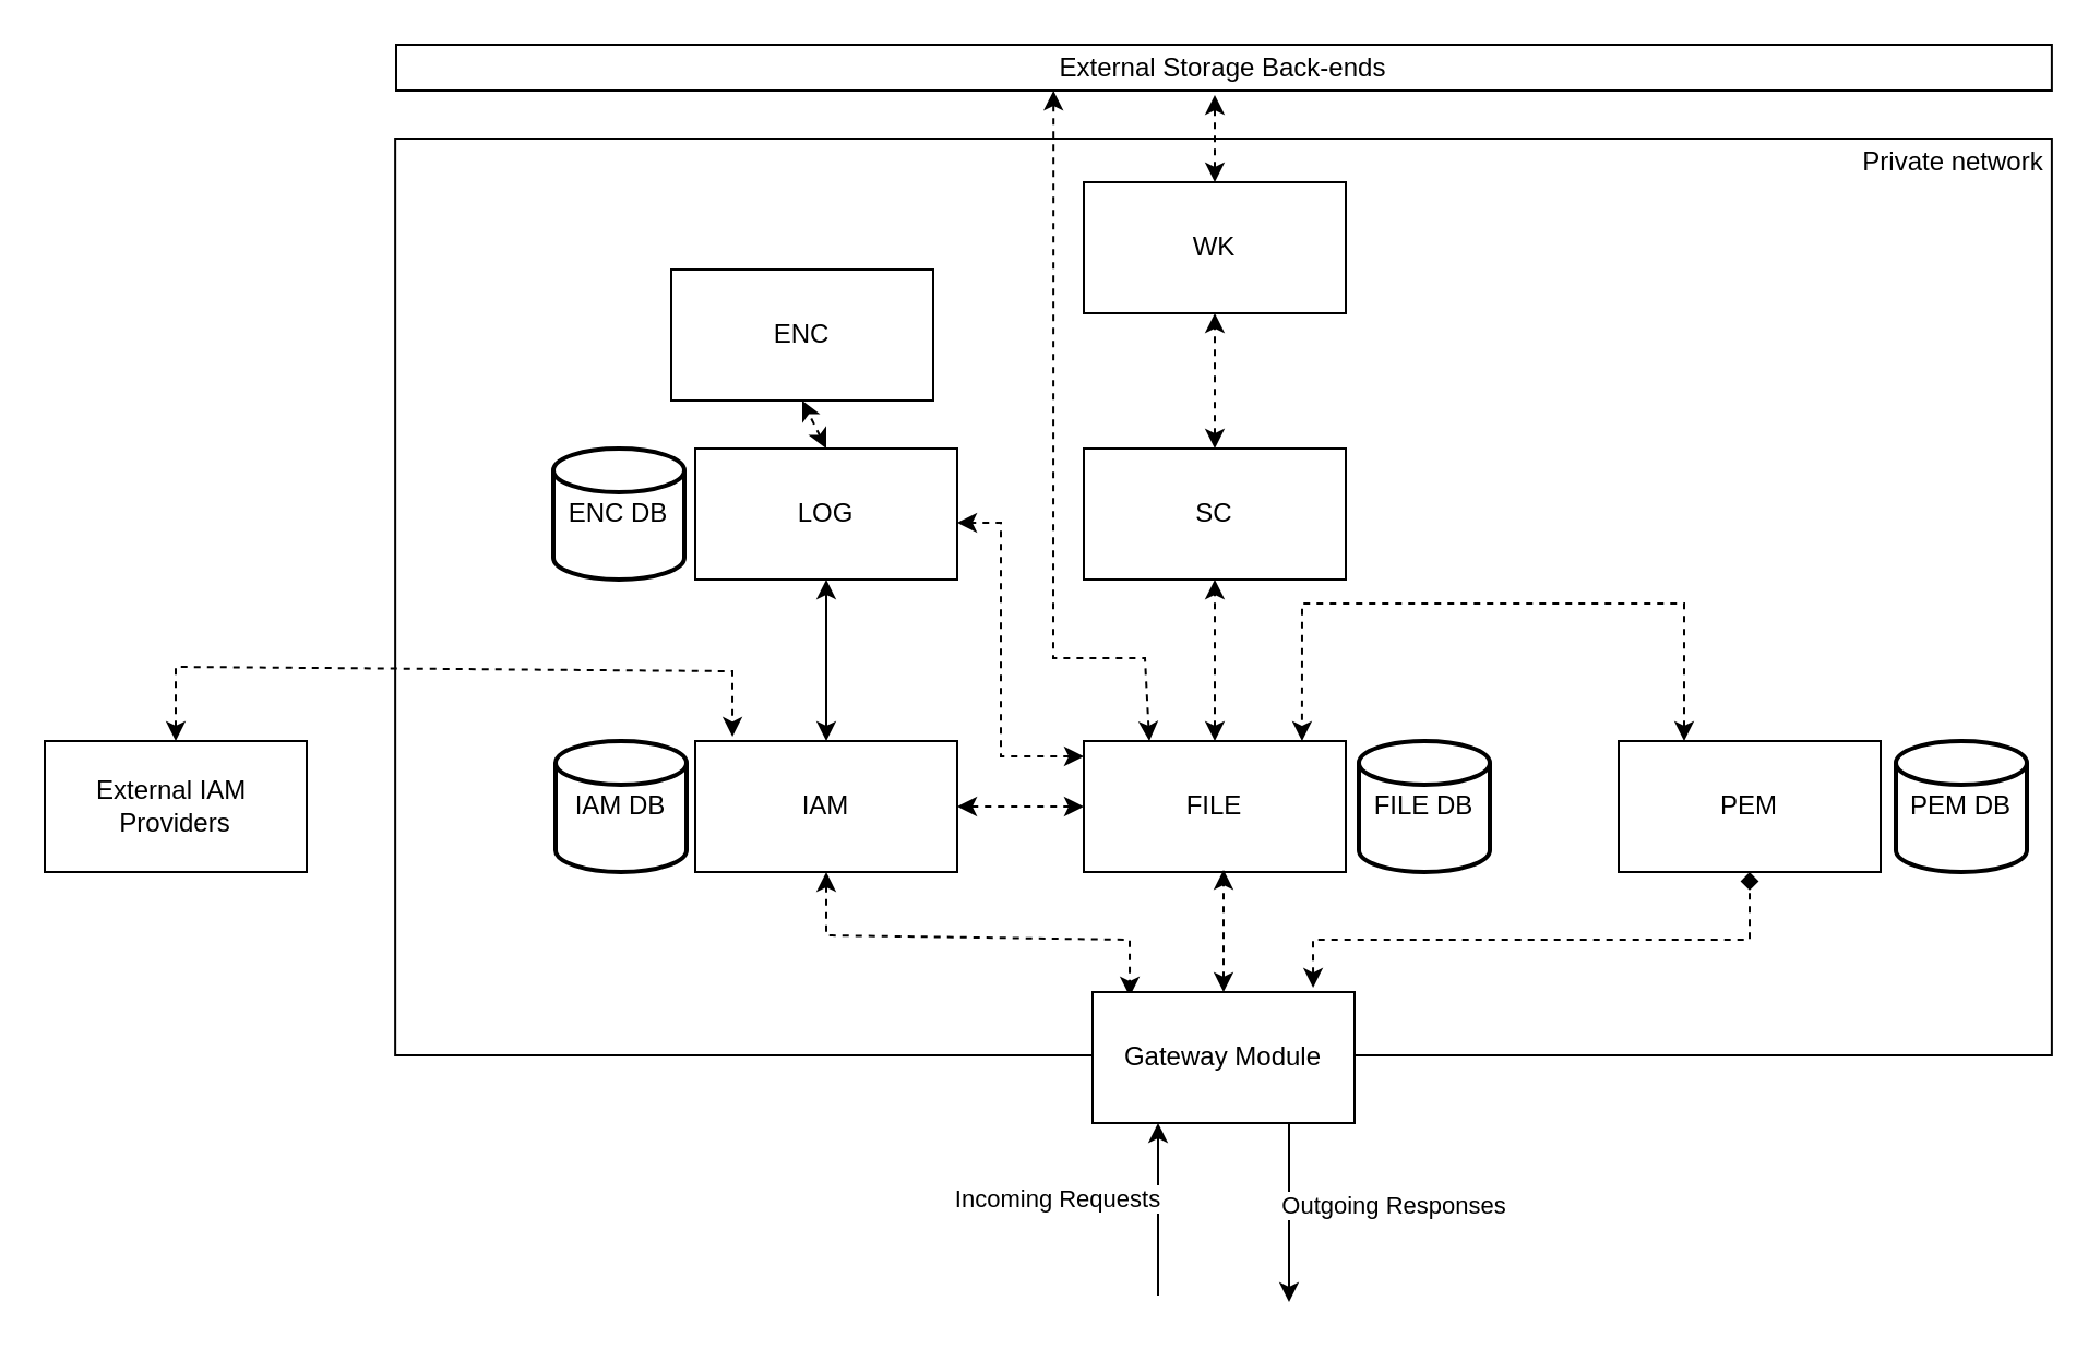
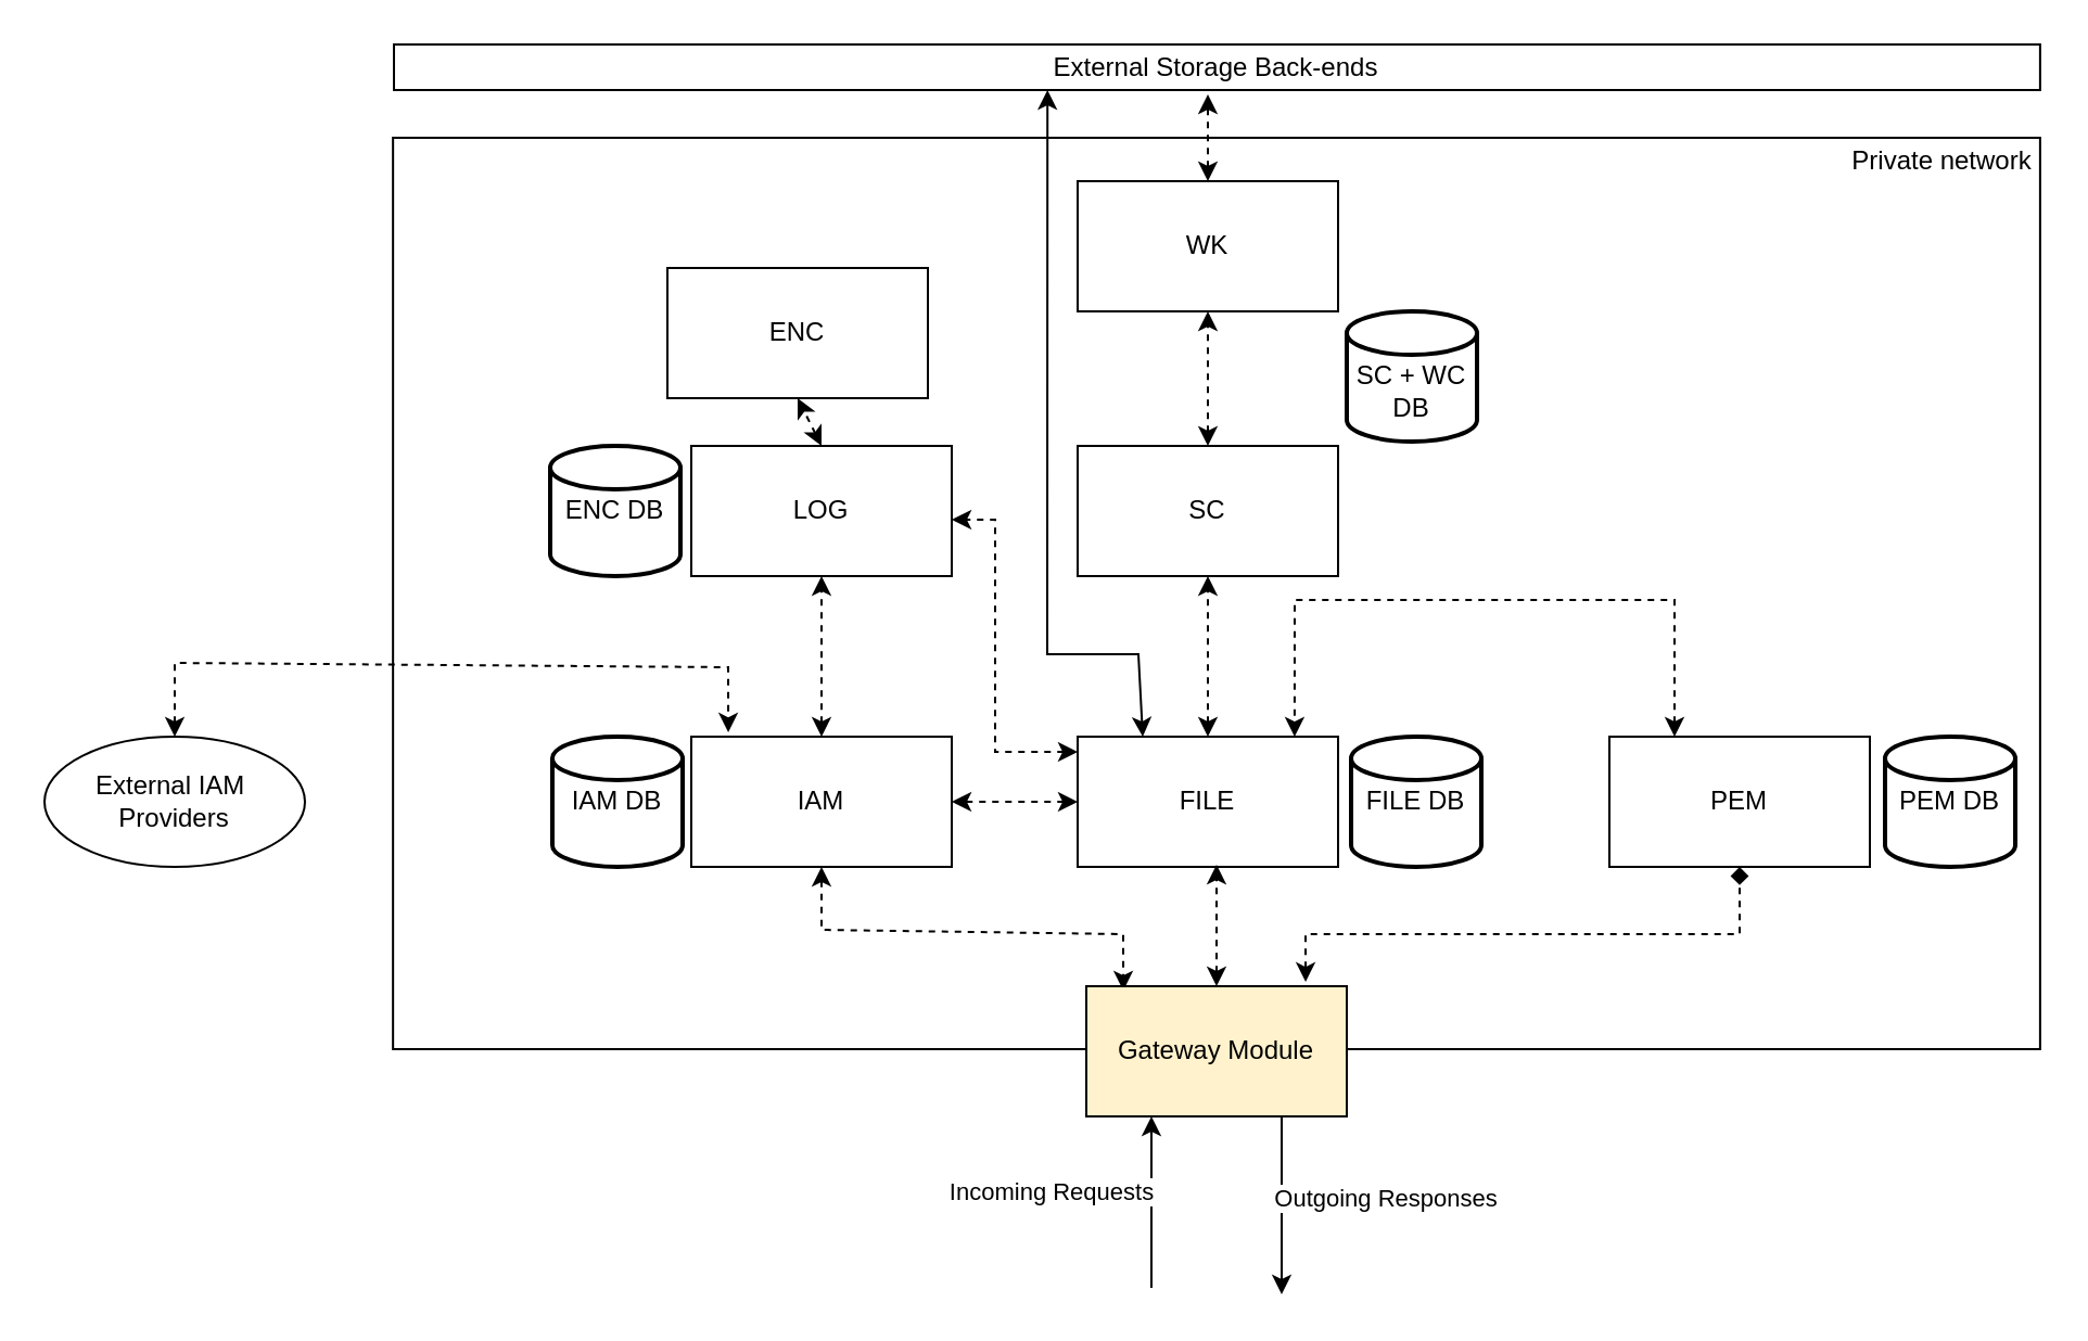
  <mxCell id="0" />
  <mxCell id="1" parent="0" />
  <mxCell id="2" value="ENC" style="rounded=0;whiteSpace=wrap;html=1;" vertex="1" parent="1"><mxGeometry x="307" y="123" width="120" height="60" as="geometry" /></mxCell>
  <mxCell id="3" value="" style="group" vertex="1" connectable="0" parent="1"><mxGeometry x="496" y="339" width="186" height="60" as="geometry" /></mxCell>
  <mxCell id="4" value="FILE" style="rounded=0;whiteSpace=wrap;html=1;" vertex="1" parent="3"><mxGeometry width="120" height="60" as="geometry" /></mxCell>
  <mxCell id="5" value="FILE DB" style="strokeWidth=2;html=1;shape=mxgraph.flowchart.database;whiteSpace=wrap;" vertex="1" parent="3"><mxGeometry x="126" width="60" height="60" as="geometry" /></mxCell>
  <mxCell id="6" value="" style="group" vertex="1" connectable="0" parent="1"><mxGeometry x="253" y="205" width="185" height="60" as="geometry" /></mxCell>
  <mxCell id="7" value="LOG" style="rounded=0;whiteSpace=wrap;html=1;" vertex="1" parent="6"><mxGeometry x="65" width="120" height="60" as="geometry" /></mxCell>
  <mxCell id="8" value="ENC DB" style="strokeWidth=2;html=1;shape=mxgraph.flowchart.database;whiteSpace=wrap;" vertex="1" parent="6"><mxGeometry width="60" height="60" as="geometry" /></mxCell>
  <mxCell id="9" value="" style="group" vertex="1" connectable="0" parent="1"><mxGeometry x="254" y="339" width="184" height="60" as="geometry" /></mxCell>
  <mxCell id="10" value="IAM" style="rounded=0;whiteSpace=wrap;html=1;" vertex="1" parent="9"><mxGeometry x="64" width="120" height="60" as="geometry" /></mxCell>
  <mxCell id="11" value="IAM DB" style="strokeWidth=2;html=1;shape=mxgraph.flowchart.database;whiteSpace=wrap;" vertex="1" parent="9"><mxGeometry width="60" height="60" as="geometry" /></mxCell>
  <mxCell id="12" value="" style="endArrow=classic;startArrow=classic;html=1;rounded=0;dashed=1;entryX=0.5;entryY=1;entryDx=0;entryDy=0;exitX=0.5;exitY=0;exitDx=0;exitDy=0;" edge="1" parent="1" source="4" target="14"><mxGeometry width="50" height="50" relative="1" as="geometry"><mxPoint x="763" y="315" as="sourcePoint" /><mxPoint x="813" y="265" as="targetPoint" /></mxGeometry></mxCell>
  <mxCell id="13" value="" style="group" vertex="1" connectable="0" parent="1"><mxGeometry x="496" y="83" width="184" height="182" as="geometry" /></mxCell>
  <mxCell id="14" value="SC" style="rounded=0;whiteSpace=wrap;html=1;" vertex="1" parent="13"><mxGeometry y="122" width="120" height="60" as="geometry" /></mxCell>
  <mxCell id="15" value="WK" style="rounded=0;whiteSpace=wrap;html=1;" vertex="1" parent="13"><mxGeometry width="120" height="60" as="geometry" /></mxCell>
+ <mxCell id="16" value="&lt;br&gt;SC + WC DB" style="strokeWidth=2;html=1;shape=mxgraph.flowchart.database;whiteSpace=wrap;" vertex="1" parent="13"><mxGeometry x="124" y="60" width="60" height="60" as="geometry" /></mxCell>
  <mxCell id="17" value="" style="endArrow=classic;startArrow=classic;html=1;rounded=0;dashed=1;entryX=0.5;entryY=1;entryDx=0;entryDy=0;exitX=0.5;exitY=0;exitDx=0;exitDy=0;" edge="1" parent="13" source="14" target="15"><mxGeometry width="50" height="50" relative="1" as="geometry"><mxPoint x="429" y="178" as="sourcePoint" /><mxPoint x="439" y="253" as="targetPoint" /></mxGeometry></mxCell>
  <mxCell id="18" value="" style="endArrow=classic;startArrow=classic;html=1;rounded=0;dashed=1;entryX=0.5;entryY=1;entryDx=0;entryDy=0;exitX=0.5;exitY=0;exitDx=0;exitDy=0;" edge="1" parent="1" source="7" target="2"><mxGeometry width="50" height="50" relative="1" as="geometry"><mxPoint x="566" y="349" as="sourcePoint" /><mxPoint x="566" y="275" as="targetPoint" /></mxGeometry></mxCell>
  <mxCell id="19" value="" style="endArrow=classic;startArrow=classic;html=1;rounded=0;dashed=1;entryX=1;entryY=0.5;entryDx=0;entryDy=0;exitX=0;exitY=0.5;exitDx=0;exitDy=0;" edge="1" parent="1" source="4" target="10"><mxGeometry width="50" height="50" relative="1" as="geometry"><mxPoint x="566" y="349" as="sourcePoint" /><mxPoint x="566" y="275" as="targetPoint" /></mxGeometry></mxCell>
- <mxCell id="20" value="" style="endArrow=classic;startArrow=classic;html=1;rounded=0;dashed=0;entryX=0.5;entryY=1;entryDx=0;entryDy=0;exitX=0.5;exitY=0;exitDx=0;exitDy=0;" edge="1" parent="1" source="10" target="7"><mxGeometry width="50" height="50" relative="1" as="geometry"><mxPoint x="506" y="379" as="sourcePoint" /><mxPoint x="448" y="379" as="targetPoint" /></mxGeometry></mxCell>
+ <mxCell id="20" value="" style="endArrow=classic;startArrow=classic;html=1;rounded=0;dashed=1;entryX=0.5;entryY=1;entryDx=0;entryDy=0;exitX=0.5;exitY=0;exitDx=0;exitDy=0;" edge="1" parent="1" source="10" target="7"><mxGeometry width="50" height="50" relative="1" as="geometry"><mxPoint x="506" y="379" as="sourcePoint" /><mxPoint x="448" y="379" as="targetPoint" /></mxGeometry></mxCell>
  <mxCell id="21" value="" style="endArrow=classic;startArrow=classic;html=1;rounded=0;dashed=1;entryX=0.833;entryY=0;entryDx=0;entryDy=0;exitX=0.25;exitY=0;exitDx=0;exitDy=0;entryPerimeter=0;" edge="1" parent="1" source="28" target="4"><mxGeometry width="50" height="50" relative="1" as="geometry"><mxPoint x="388" y="349" as="sourcePoint" /><mxPoint x="388" y="275" as="targetPoint" /><Array as="points"><mxPoint x="771" y="276" /><mxPoint x="596" y="276" /></Array></mxGeometry></mxCell>
  <mxCell id="22" value="" style="endArrow=classic;startArrow=classic;html=1;rounded=0;dashed=1;exitX=0;exitY=0.117;exitDx=0;exitDy=0;exitPerimeter=0;" edge="1" parent="1" source="4"><mxGeometry width="50" height="50" relative="1" as="geometry"><mxPoint x="500" y="337" as="sourcePoint" /><mxPoint x="438" y="239" as="targetPoint" /><Array as="points"><mxPoint x="458" y="346" /><mxPoint x="458" y="239" /></Array></mxGeometry></mxCell>
  <mxCell id="23" value="" style="endArrow=classic;startArrow=classic;html=1;rounded=0;dashed=1;entryX=0.142;entryY=0.033;entryDx=0;entryDy=0;exitX=0.5;exitY=1;exitDx=0;exitDy=0;entryPerimeter=0;" edge="1" parent="1" source="10" target="31"><mxGeometry width="50" height="50" relative="1" as="geometry"><mxPoint x="388" y="349" as="sourcePoint" /><mxPoint x="388" y="275" as="targetPoint" /><Array as="points"><mxPoint x="378" y="428" /><mxPoint x="517" y="430" /></Array></mxGeometry></mxCell>
  <mxCell id="24" value="" style="endArrow=classic;startArrow=classic;html=1;rounded=0;dashed=1;" edge="1" parent="1" source="31"><mxGeometry width="50" height="50" relative="1" as="geometry"><mxPoint x="398" y="359" as="sourcePoint" /><mxPoint x="560" y="398" as="targetPoint" /></mxGeometry></mxCell>
  <mxCell id="25" value="" style="endArrow=diamond;startArrow=classic;html=1;rounded=0;dashed=1;exitX=0.842;exitY=-0.033;exitDx=0;exitDy=0;entryX=0.5;entryY=1;entryDx=0;entryDy=0;exitPerimeter=0;" edge="1" parent="1" source="31" target="28"><mxGeometry width="50" height="50" relative="1" as="geometry"><mxPoint x="408" y="369" as="sourcePoint" /><mxPoint x="817" y="452" as="targetPoint" /><Array as="points"><mxPoint x="601" y="430" /><mxPoint x="801" y="430" /></Array></mxGeometry></mxCell>
  <mxCell id="26" value="" style="rounded=0;whiteSpace=wrap;html=1;fillColor=none;" vertex="1" parent="1"><mxGeometry x="180.57" y="63" width="758.87" height="420" as="geometry" /></mxCell>
  <mxCell id="27" value="" style="group" vertex="1" connectable="0" parent="1"><mxGeometry x="741" y="339" width="187" height="60" as="geometry" /></mxCell>
  <mxCell id="28" value="PEM" style="rounded=0;whiteSpace=wrap;html=1;" vertex="1" parent="27"><mxGeometry width="120" height="60" as="geometry" /></mxCell>
  <mxCell id="29" value="PEM DB" style="strokeWidth=2;html=1;shape=mxgraph.flowchart.database;whiteSpace=wrap;" vertex="1" parent="27"><mxGeometry x="127" width="60" height="60" as="geometry" /></mxCell>
  <mxCell id="30" value="" style="group" vertex="1" connectable="0" parent="1"><mxGeometry x="500" y="454" width="120" height="142" as="geometry" /></mxCell>
- <mxCell id="31" value="Gateway Module" style="rounded=0;whiteSpace=wrap;html=1;" vertex="1" parent="30"><mxGeometry width="120" height="60" as="geometry" /></mxCell>
+ <mxCell id="31" value="Gateway Module" style="rounded=0;whiteSpace=wrap;html=1;fillColor=#fff2cc;" vertex="1" parent="30"><mxGeometry width="120" height="60" as="geometry" /></mxCell>
  <mxCell id="32" value="" style="endArrow=classic;html=1;rounded=0;entryX=0.25;entryY=1;entryDx=0;entryDy=0;" edge="1" parent="30" target="31"><mxGeometry width="50" height="50" relative="1" as="geometry"><mxPoint x="30" y="139" as="sourcePoint" /><mxPoint x="61" y="118" as="targetPoint" /></mxGeometry></mxCell>
  <mxCell id="33" value="Incoming Requests" style="edgeLabel;html=1;align=center;verticalAlign=middle;resizable=0;points=[];" vertex="1" connectable="0" parent="32"><mxGeometry x="-0.485" y="2" relative="1" as="geometry"><mxPoint x="-45" y="-25" as="offset" /></mxGeometry></mxCell>
  <mxCell id="34" value="" style="endArrow=classic;html=1;rounded=0;exitX=0.75;exitY=1;exitDx=0;exitDy=0;" edge="1" parent="30" source="31"><mxGeometry width="50" height="50" relative="1" as="geometry"><mxPoint x="187" y="178" as="sourcePoint" /><mxPoint x="90" y="142" as="targetPoint" /></mxGeometry></mxCell>
  <mxCell id="35" value="Outgoing Responses" style="edgeLabel;html=1;align=center;verticalAlign=middle;resizable=0;points=[];" vertex="1" connectable="0" parent="34"><mxGeometry x="-0.195" y="-2" relative="1" as="geometry"><mxPoint x="49" y="4" as="offset" /></mxGeometry></mxCell>
  <mxCell id="36" value="Private network" style="text;html=1;align=center;verticalAlign=middle;resizable=0;points=[];autosize=1;strokeColor=none;fillColor=none;" vertex="1" parent="1"><mxGeometry x="851" y="65" width="86" height="18" as="geometry" /></mxCell>
  <mxCell id="37" value="External Storage Back-ends" style="rounded=0;whiteSpace=wrap;html=1;fillColor=none;" vertex="1" parent="1"><mxGeometry x="181" y="20" width="758.44" height="21" as="geometry" /></mxCell>
  <mxCell id="38" value="" style="endArrow=classic;startArrow=classic;html=1;rounded=0;dashed=1;exitX=0.5;exitY=0;exitDx=0;exitDy=0;" edge="1" parent="1" source="15"><mxGeometry width="50" height="50" relative="1" as="geometry"><mxPoint x="388" y="349" as="sourcePoint" /><mxPoint x="556" y="43" as="targetPoint" /></mxGeometry></mxCell>
- <mxCell id="39" value="" style="endArrow=classic;startArrow=classic;html=1;rounded=0;dashed=1;entryX=0.397;entryY=1;entryDx=0;entryDy=0;exitX=0.25;exitY=0;exitDx=0;exitDy=0;entryPerimeter=0;" edge="1" parent="1" source="4" target="37"><mxGeometry width="50" height="50" relative="1" as="geometry"><mxPoint x="398" y="359" as="sourcePoint" /><mxPoint x="398" y="285" as="targetPoint" /><Array as="points"><mxPoint x="524" y="301" /><mxPoint x="482" y="301" /></Array></mxGeometry></mxCell>
- <mxCell id="40" value="External IAM&amp;nbsp;&lt;br&gt;Providers" style="rounded=0;whiteSpace=wrap;html=1;fillColor=none;" vertex="1" parent="1"><mxGeometry x="20" y="339" width="120" height="60" as="geometry" /></mxCell>
+ <mxCell id="39" value="" style="endArrow=classic;startArrow=classic;html=1;rounded=0;dashed=0;entryX=0.397;entryY=1;entryDx=0;entryDy=0;exitX=0.25;exitY=0;exitDx=0;exitDy=0;entryPerimeter=0;" edge="1" parent="1" source="4" target="37"><mxGeometry width="50" height="50" relative="1" as="geometry"><mxPoint x="398" y="359" as="sourcePoint" /><mxPoint x="398" y="285" as="targetPoint" /><Array as="points"><mxPoint x="524" y="301" /><mxPoint x="482" y="301" /></Array></mxGeometry></mxCell>
+ <mxCell id="40" value="External IAM&amp;nbsp;&lt;br&gt;Providers" style="ellipse;whiteSpace=wrap;html=1;fillColor=none;" vertex="1" parent="1"><mxGeometry x="20" y="339" width="120" height="60" as="geometry" /></mxCell>
  <mxCell id="41" value="" style="endArrow=classic;startArrow=classic;html=1;rounded=0;dashed=1;exitX=0.5;exitY=0;exitDx=0;exitDy=0;entryX=0.142;entryY=-0.033;entryDx=0;entryDy=0;entryPerimeter=0;" edge="1" parent="1" source="40" target="10"><mxGeometry width="50" height="50" relative="1" as="geometry"><mxPoint x="220" y="505" as="sourcePoint" /><mxPoint x="43" y="233" as="targetPoint" /><Array as="points"><mxPoint x="80" y="305" /><mxPoint x="335" y="307" /></Array></mxGeometry></mxCell>
